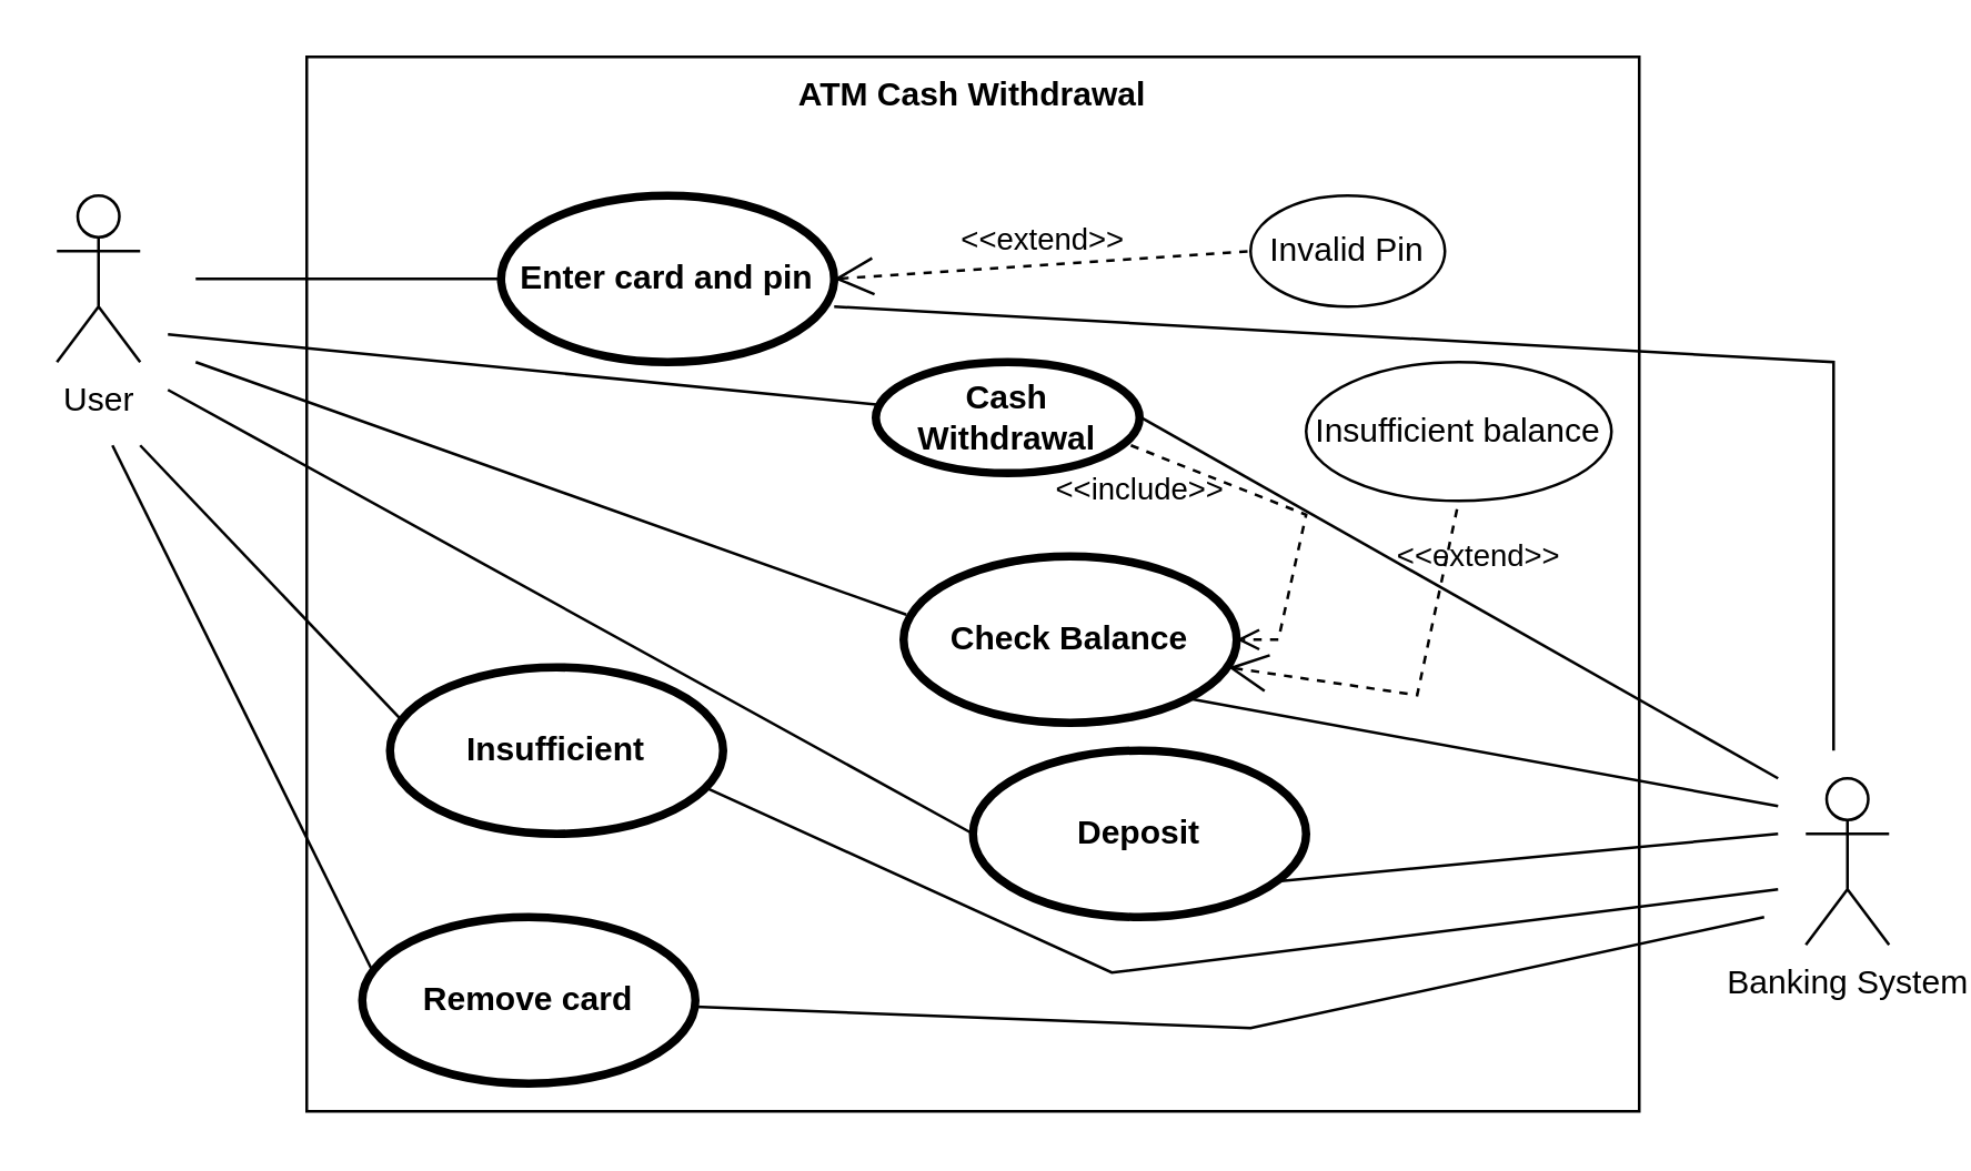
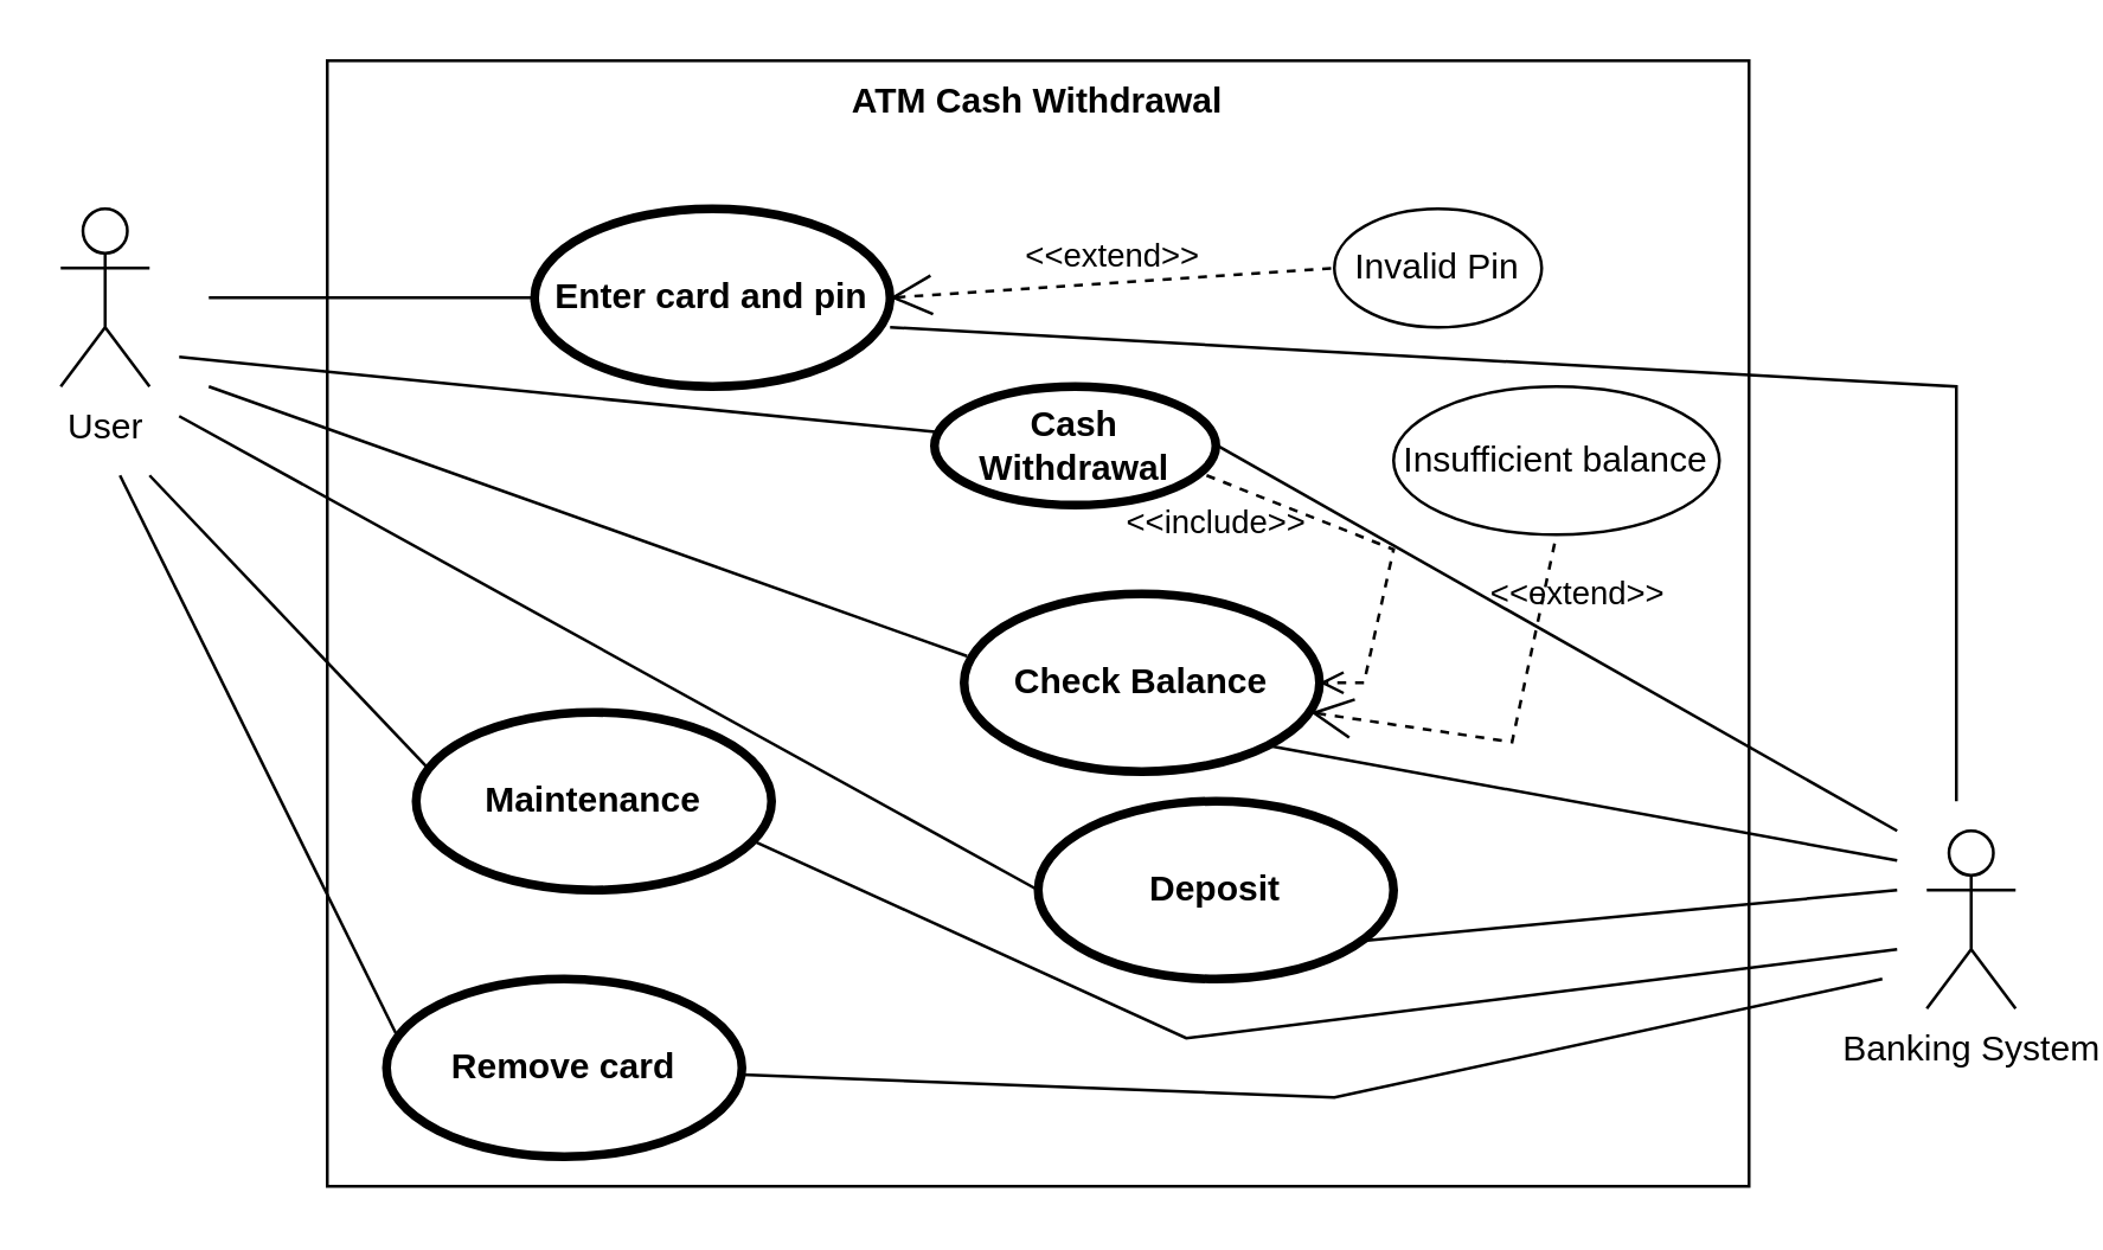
  <mxCell id="0" />
  <mxCell id="1" parent="0" />
  <mxCell id="2" value="ATM Cash Withdrawal" style="shape=rect;html=1;verticalAlign=top;fontStyle=1;whiteSpace=wrap;align=center;" vertex="1" parent="1"><mxGeometry x="110" y="20" width="480" height="380" as="geometry" /></mxCell>
  <mxCell id="3" value="User" style="shape=umlActor;html=1;verticalLabelPosition=bottom;verticalAlign=top;align=center;" vertex="1" parent="1"><mxGeometry x="20" y="70" width="30" height="60" as="geometry" /></mxCell>
  <mxCell id="4" value="Banking System" style="shape=umlActor;html=1;verticalLabelPosition=bottom;verticalAlign=top;align=center;" vertex="1" parent="1"><mxGeometry x="650" y="280" width="30" height="60" as="geometry" /></mxCell>
  <mxCell id="5" value="Enter card and pin" style="shape=ellipse;html=1;strokeWidth=3;fontStyle=1;whiteSpace=wrap;align=center;perimeter=ellipsePerimeter;" vertex="1" parent="1"><mxGeometry x="180" y="70" width="120" height="60" as="geometry" /></mxCell>
  <mxCell id="6" value="Invalid Pin" style="ellipse;whiteSpace=wrap;html=1;" vertex="1" parent="1"><mxGeometry x="450" y="70" width="70" height="40" as="geometry" /></mxCell>
  <mxCell id="7" value="&amp;lt;&amp;lt;extend&amp;gt;&amp;gt;" style="edgeStyle=none;html=1;startArrow=open;endArrow=none;startSize=12;verticalAlign=bottom;dashed=1;labelBackgroundColor=none;rounded=0;exitX=1;exitY=0.5;exitDx=0;exitDy=0;" edge="1" parent="1" source="5"><mxGeometry width="160" relative="1" as="geometry"><mxPoint x="290" y="89.5" as="sourcePoint" /><mxPoint x="450" y="90" as="targetPoint" /></mxGeometry></mxCell>
  <mxCell id="8" value="" style="edgeStyle=none;html=1;endArrow=none;verticalAlign=bottom;rounded=0;" edge="1" parent="1"><mxGeometry width="160" relative="1" as="geometry"><mxPoint x="70" y="100" as="sourcePoint" /><mxPoint x="180" y="100" as="targetPoint" /></mxGeometry></mxCell>
- <mxCell id="9" value="Insufficient" style="shape=ellipse;html=1;strokeWidth=3;fontStyle=1;whiteSpace=wrap;align=center;perimeter=ellipsePerimeter;" vertex="1" parent="1"><mxGeometry x="140" y="240" width="120" height="60" as="geometry" /></mxCell>
+ <mxCell id="9" value="Maintenance" style="shape=ellipse;html=1;strokeWidth=3;fontStyle=1;whiteSpace=wrap;align=center;perimeter=ellipsePerimeter;" vertex="1" parent="1"><mxGeometry x="140" y="240" width="120" height="60" as="geometry" /></mxCell>
  <mxCell id="10" value="Cash Withdrawal" style="shape=ellipse;html=1;strokeWidth=3;fontStyle=1;whiteSpace=wrap;align=center;perimeter=ellipsePerimeter;" vertex="1" parent="1"><mxGeometry x="315" y="130" width="95" height="40" as="geometry" /></mxCell>
  <mxCell id="11" value="Deposit" style="shape=ellipse;html=1;strokeWidth=3;fontStyle=1;whiteSpace=wrap;align=center;perimeter=ellipsePerimeter;" vertex="1" parent="1"><mxGeometry x="350" y="270" width="120" height="60" as="geometry" /></mxCell>
  <mxCell id="12" value="" style="edgeStyle=none;html=1;endArrow=none;verticalAlign=bottom;rounded=0;" edge="1" parent="1" target="10"><mxGeometry width="160" relative="1" as="geometry"><mxPoint x="60" y="120" as="sourcePoint" /><mxPoint x="260" y="160" as="targetPoint" /></mxGeometry></mxCell>
  <mxCell id="13" value="" style="edgeStyle=none;html=1;endArrow=none;verticalAlign=bottom;rounded=0;entryX=0;entryY=0.5;entryDx=0;entryDy=0;" edge="1" parent="1" target="11"><mxGeometry width="160" relative="1" as="geometry"><mxPoint x="60" y="140" as="sourcePoint" /><mxPoint x="350" y="290" as="targetPoint" /><Array as="points" /></mxGeometry></mxCell>
  <mxCell id="14" value="" style="edgeStyle=none;html=1;endArrow=none;verticalAlign=bottom;rounded=0;entryX=0.042;entryY=0.333;entryDx=0;entryDy=0;entryPerimeter=0;" edge="1" parent="1" target="9"><mxGeometry width="160" relative="1" as="geometry"><mxPoint x="50" y="160" as="sourcePoint" /><mxPoint x="190" y="340" as="targetPoint" /><Array as="points" /></mxGeometry></mxCell>
  <mxCell id="15" value="" style="edgeStyle=none;html=1;endArrow=none;verticalAlign=bottom;rounded=0;" edge="1" parent="1"><mxGeometry width="160" relative="1" as="geometry"><mxPoint x="300" y="110" as="sourcePoint" /><mxPoint x="660" y="270" as="targetPoint" /><Array as="points"><mxPoint x="660" y="130" /></Array></mxGeometry></mxCell>
  <mxCell id="16" value="" style="edgeStyle=none;html=1;endArrow=none;verticalAlign=bottom;rounded=0;exitX=1;exitY=0.492;exitDx=0;exitDy=0;exitPerimeter=0;" edge="1" parent="1" source="10"><mxGeometry width="160" relative="1" as="geometry"><mxPoint x="490" y="169.5" as="sourcePoint" /><mxPoint x="640" y="280" as="targetPoint" /><Array as="points" /></mxGeometry></mxCell>
  <mxCell id="17" value="" style="edgeStyle=none;html=1;endArrow=none;verticalAlign=bottom;rounded=0;exitX=0.925;exitY=0.783;exitDx=0;exitDy=0;exitPerimeter=0;" edge="1" parent="1" source="11"><mxGeometry width="160" relative="1" as="geometry"><mxPoint x="480" y="280" as="sourcePoint" /><mxPoint x="640" y="300" as="targetPoint" /></mxGeometry></mxCell>
  <mxCell id="18" value="" style="edgeStyle=none;html=1;endArrow=none;verticalAlign=bottom;rounded=0;exitX=0.942;exitY=0.717;exitDx=0;exitDy=0;exitPerimeter=0;" edge="1" parent="1" source="9"><mxGeometry width="160" relative="1" as="geometry"><mxPoint x="320" y="340" as="sourcePoint" /><mxPoint x="640" y="320" as="targetPoint" /><Array as="points"><mxPoint x="400" y="350" /></Array></mxGeometry></mxCell>
  <mxCell id="19" value="Remove card" style="shape=ellipse;html=1;strokeWidth=3;fontStyle=1;whiteSpace=wrap;align=center;perimeter=ellipsePerimeter;" vertex="1" parent="1"><mxGeometry x="130" y="330" width="120" height="60" as="geometry" /></mxCell>
  <mxCell id="20" value="" style="edgeStyle=none;html=1;endArrow=none;verticalAlign=bottom;rounded=0;entryX=0.033;entryY=0.333;entryDx=0;entryDy=0;entryPerimeter=0;" edge="1" parent="1" target="19"><mxGeometry width="160" relative="1" as="geometry"><mxPoint x="40" y="160" as="sourcePoint" /><mxPoint x="165" y="335" as="targetPoint" /><Array as="points" /></mxGeometry></mxCell>
  <mxCell id="21" value="" style="edgeStyle=none;html=1;endArrow=none;verticalAlign=bottom;rounded=0;" edge="1" parent="1" source="19"><mxGeometry width="160" relative="1" as="geometry"><mxPoint x="270" y="355" as="sourcePoint" /><mxPoint x="635" y="330" as="targetPoint" /><Array as="points"><mxPoint x="450" y="370" /></Array></mxGeometry></mxCell>
  <mxCell id="22" value="Check Balance" style="shape=ellipse;html=1;strokeWidth=3;fontStyle=1;whiteSpace=wrap;align=center;perimeter=ellipsePerimeter;" vertex="1" parent="1"><mxGeometry x="325" y="200" width="120" height="60" as="geometry" /></mxCell>
  <mxCell id="23" value="" style="edgeStyle=none;html=1;endArrow=none;verticalAlign=bottom;rounded=0;entryX=0.008;entryY=0.35;entryDx=0;entryDy=0;entryPerimeter=0;" edge="1" parent="1" target="22"><mxGeometry width="160" relative="1" as="geometry"><mxPoint x="70" y="130" as="sourcePoint" /><mxPoint x="327" y="163" as="targetPoint" /></mxGeometry></mxCell>
  <mxCell id="24" value="" style="edgeStyle=none;html=1;endArrow=none;verticalAlign=bottom;rounded=0;exitX=1;exitY=1;exitDx=0;exitDy=0;" edge="1" parent="1" source="22"><mxGeometry width="160" relative="1" as="geometry"><mxPoint x="390" y="237" as="sourcePoint" /><mxPoint x="640" y="290" as="targetPoint" /></mxGeometry></mxCell>
  <mxCell id="25" value="&amp;lt;&amp;lt;include&amp;gt;&amp;gt;" style="edgeStyle=none;html=1;endArrow=open;verticalAlign=bottom;dashed=1;labelBackgroundColor=none;rounded=0;entryX=1;entryY=0.5;entryDx=0;entryDy=0;exitX=0.967;exitY=0.75;exitDx=0;exitDy=0;exitPerimeter=0;" edge="1" parent="1" source="10" target="22"><mxGeometry x="-0.809" y="-22" width="160" relative="1" as="geometry"><mxPoint x="430" y="185" as="sourcePoint" /><mxPoint x="420" y="235" as="targetPoint" /><Array as="points"><mxPoint x="470" y="185" /><mxPoint x="460" y="230" /></Array><mxPoint as="offset" /></mxGeometry></mxCell>
  <mxCell id="26" value="Insufficient balance" style="ellipse;whiteSpace=wrap;html=1;" vertex="1" parent="1"><mxGeometry x="470" y="130" width="110" height="50" as="geometry" /></mxCell>
  <mxCell id="27" value="&amp;lt;&amp;lt;extend&amp;gt;&amp;gt;" style="edgeStyle=none;html=1;startArrow=open;endArrow=none;startSize=12;verticalAlign=bottom;dashed=1;labelBackgroundColor=none;rounded=0;exitX=0.975;exitY=0.667;exitDx=0;exitDy=0;entryX=0.5;entryY=1;entryDx=0;entryDy=0;exitPerimeter=0;" edge="1" parent="1" source="22" target="26"><mxGeometry x="0.61" y="-13" width="160" relative="1" as="geometry"><mxPoint x="310" y="110" as="sourcePoint" /><mxPoint x="460" y="100" as="targetPoint" /><Array as="points"><mxPoint x="510" y="250" /></Array><mxPoint as="offset" /></mxGeometry></mxCell>
